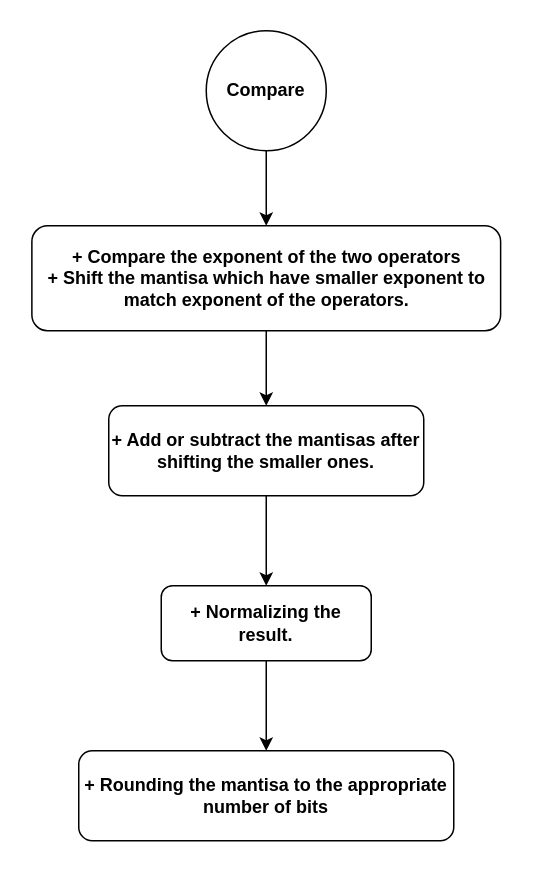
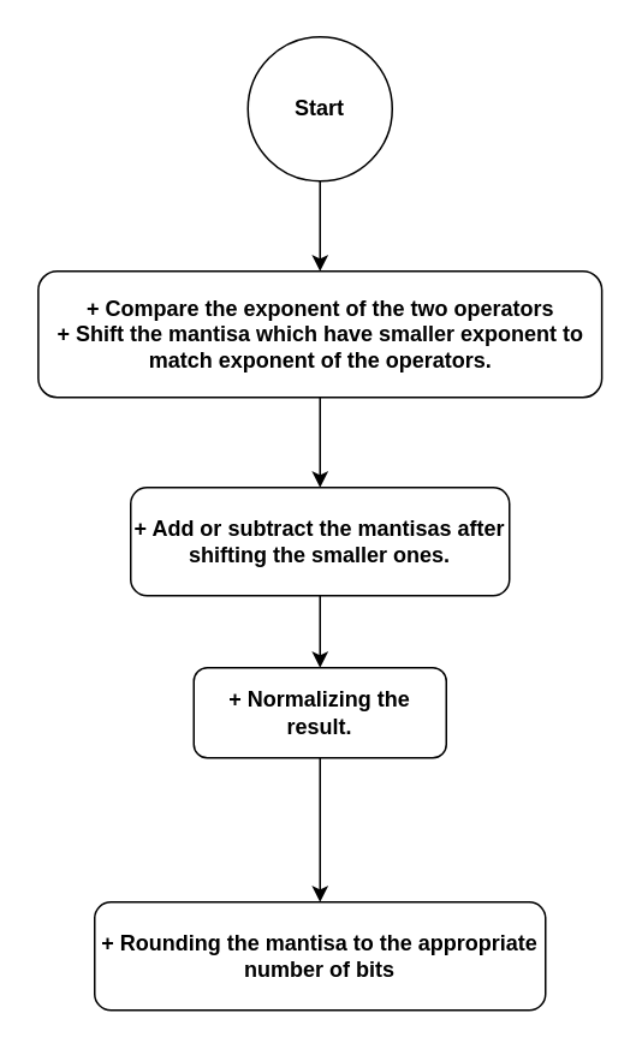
  <mxCell id="0" />
  <mxCell id="1" parent="0" />
  <mxCell id="2" style="edgeStyle=orthogonalEdgeStyle;rounded=0;orthogonalLoop=1;jettySize=auto;html=1;exitX=0.5;exitY=1;exitDx=0;exitDy=0;entryX=0.5;entryY=0;entryDx=0;entryDy=0;" parent="1" source="3" target="5" edge="1"><mxGeometry relative="1" as="geometry" /></mxCell>
- <mxCell id="3" value="&lt;b&gt;Compare&lt;/b&gt;" style="ellipse;whiteSpace=wrap;html=1;aspect=fixed;" parent="1" vertex="1"><mxGeometry x="137" y="20" width="80" height="80" as="geometry" /></mxCell>
+ <mxCell id="3" value="&lt;b&gt;Start&lt;/b&gt;" style="ellipse;whiteSpace=wrap;html=1;aspect=fixed;" parent="1" vertex="1"><mxGeometry x="137" y="20" width="80" height="80" as="geometry" /></mxCell>
  <mxCell id="4" style="edgeStyle=orthogonalEdgeStyle;rounded=0;orthogonalLoop=1;jettySize=auto;html=1;exitX=0.5;exitY=1;exitDx=0;exitDy=0;" parent="1" source="5" target="7" edge="1"><mxGeometry relative="1" as="geometry" /></mxCell>
  <mxCell id="5" value="&lt;b&gt;+ Compare the exponent of the two operators&lt;br&gt;+ Shift the mantisa which have smaller exponent to match exponent of the operators.&lt;br&gt;&lt;/b&gt;" style="rounded=1;whiteSpace=wrap;html=1;" parent="1" vertex="1"><mxGeometry x="20.75" y="150" width="312.5" height="70" as="geometry" /></mxCell>
  <mxCell id="6" style="edgeStyle=orthogonalEdgeStyle;rounded=0;orthogonalLoop=1;jettySize=auto;html=1;exitX=0.5;exitY=1;exitDx=0;exitDy=0;entryX=0.5;entryY=0;entryDx=0;entryDy=0;" parent="1" source="7" target="9" edge="1"><mxGeometry relative="1" as="geometry" /></mxCell>
  <mxCell id="7" value="&lt;b&gt;+ Add or subtract the mantisas after shifting the smaller ones.&lt;/b&gt;" style="rounded=1;whiteSpace=wrap;html=1;" parent="1" vertex="1"><mxGeometry x="72" y="270" width="210" height="60" as="geometry" /></mxCell>
  <mxCell id="8" style="edgeStyle=orthogonalEdgeStyle;rounded=0;orthogonalLoop=1;jettySize=auto;html=1;exitX=0.5;exitY=1;exitDx=0;exitDy=0;entryX=0.5;entryY=0;entryDx=0;entryDy=0;" parent="1" source="9" target="10" edge="1"><mxGeometry relative="1" as="geometry" /></mxCell>
- <mxCell id="9" value="&lt;b&gt;+ Normalizing the result.&lt;/b&gt;" style="rounded=1;whiteSpace=wrap;html=1;" parent="1" vertex="1"><mxGeometry x="107" y="390" width="140" height="50" as="geometry" /></mxCell>
+ <mxCell id="9" value="&lt;b&gt;+ Normalizing the result.&lt;/b&gt;" style="rounded=1;whiteSpace=wrap;html=1;" parent="1" vertex="1"><mxGeometry x="107" y="370" width="140" height="50" as="geometry" /></mxCell>
  <mxCell id="10" value="&lt;b&gt;+ Rounding the mantisa to the appropriate number of bits&lt;/b&gt;" style="rounded=1;whiteSpace=wrap;html=1;" parent="1" vertex="1"><mxGeometry x="52" y="500" width="250" height="60" as="geometry" /></mxCell>
